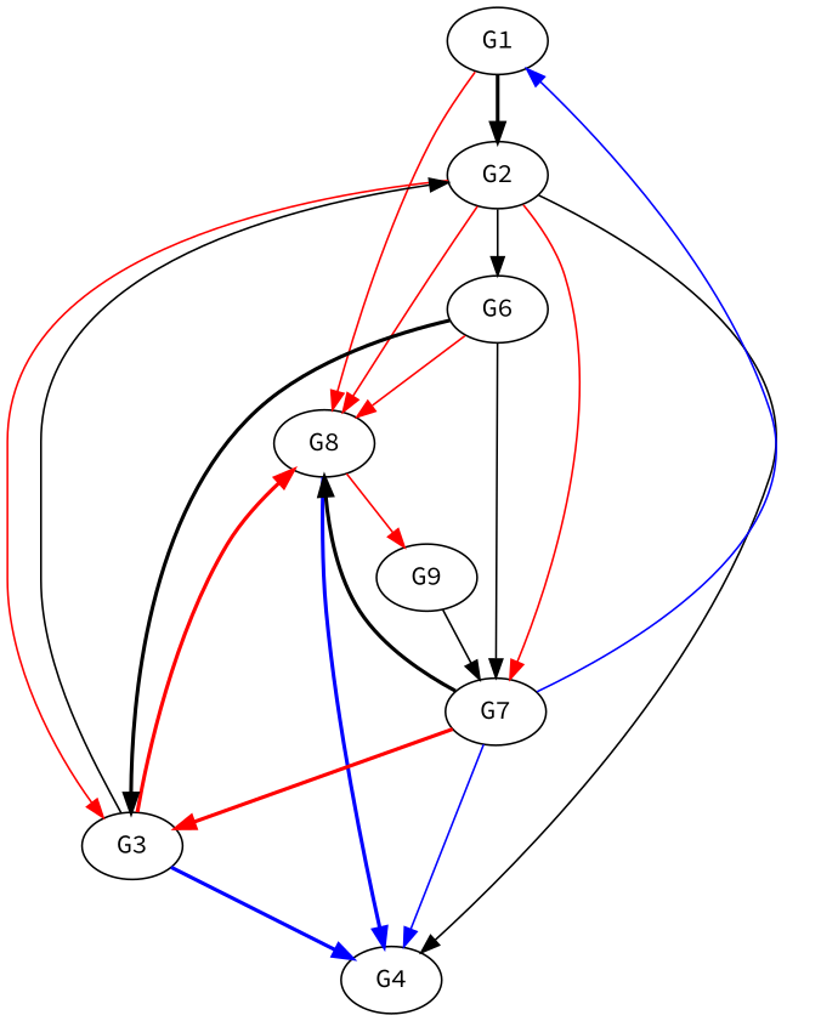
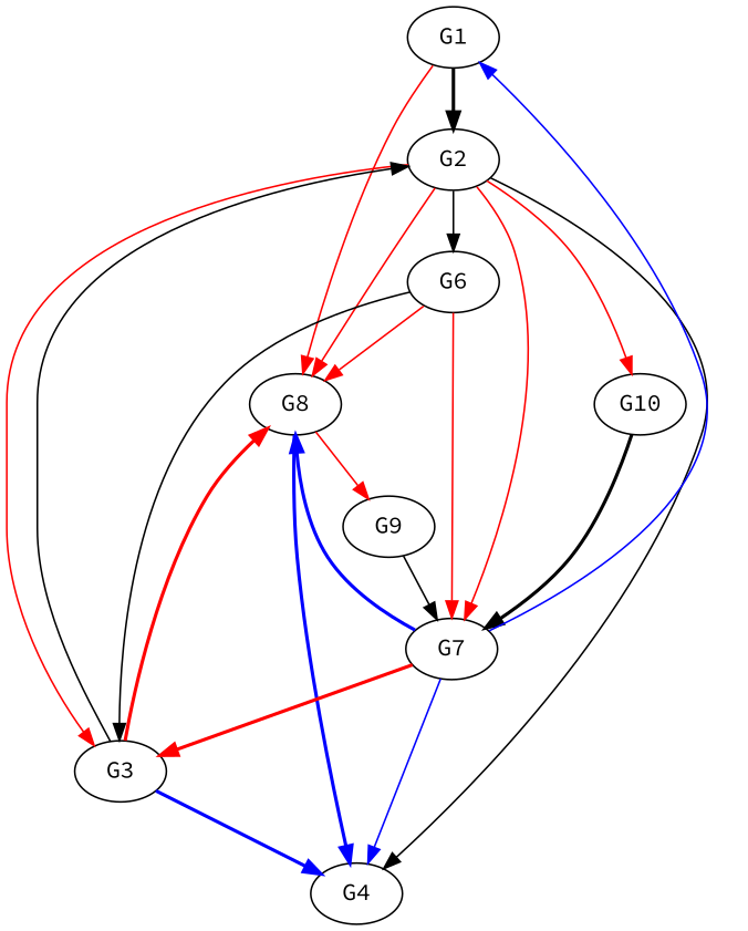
  digraph {
    fontname="Source Code Pro"
    node [fontname="Source Code Pro"]
    edge [fontname="Source Code Pro" style=solid]
    n1 [label=G1]
    n2 [label=G2]
    n3 [label=G8]
+   n4 [label=G10]
    n5 [label=G3]
    n6 [label=G4]
    n7 [label=G6]
    n8 [label=G7]
    n9 [label=G9]
    n1 -> n2 [style=bold]
    n1 -> n3 [color=red]
    n2 -> n3 [color=red]
+   n2 -> n4 [color=red]
    n2 -> n5 [color=red]
    n2 -> n6
    n2 -> n7
    n2 -> n8 [color=red]
    n3 -> n6 [color=blue style=bold]
    n3 -> n9 [color=red]
+   n4 -> n8 [style=bold]
    n5 -> n2
    n5 -> n3 [color=red style=bold]
    n5 -> n6 [color=blue style=bold]
    n7 -> n3 [color=red]
-   n7 -> n5 [style=bold]
-   n7 -> n8
+   n7 -> n5
+   n7 -> n8 [color=red]
    n8 -> n1 [color=blue]
-   n8 -> n3 [style=bold]
+   n8 -> n3 [style=bold color=blue]
    n8 -> n5 [color=red style=bold]
    n8 -> n6 [color=blue]
    n9 -> n8
  }
